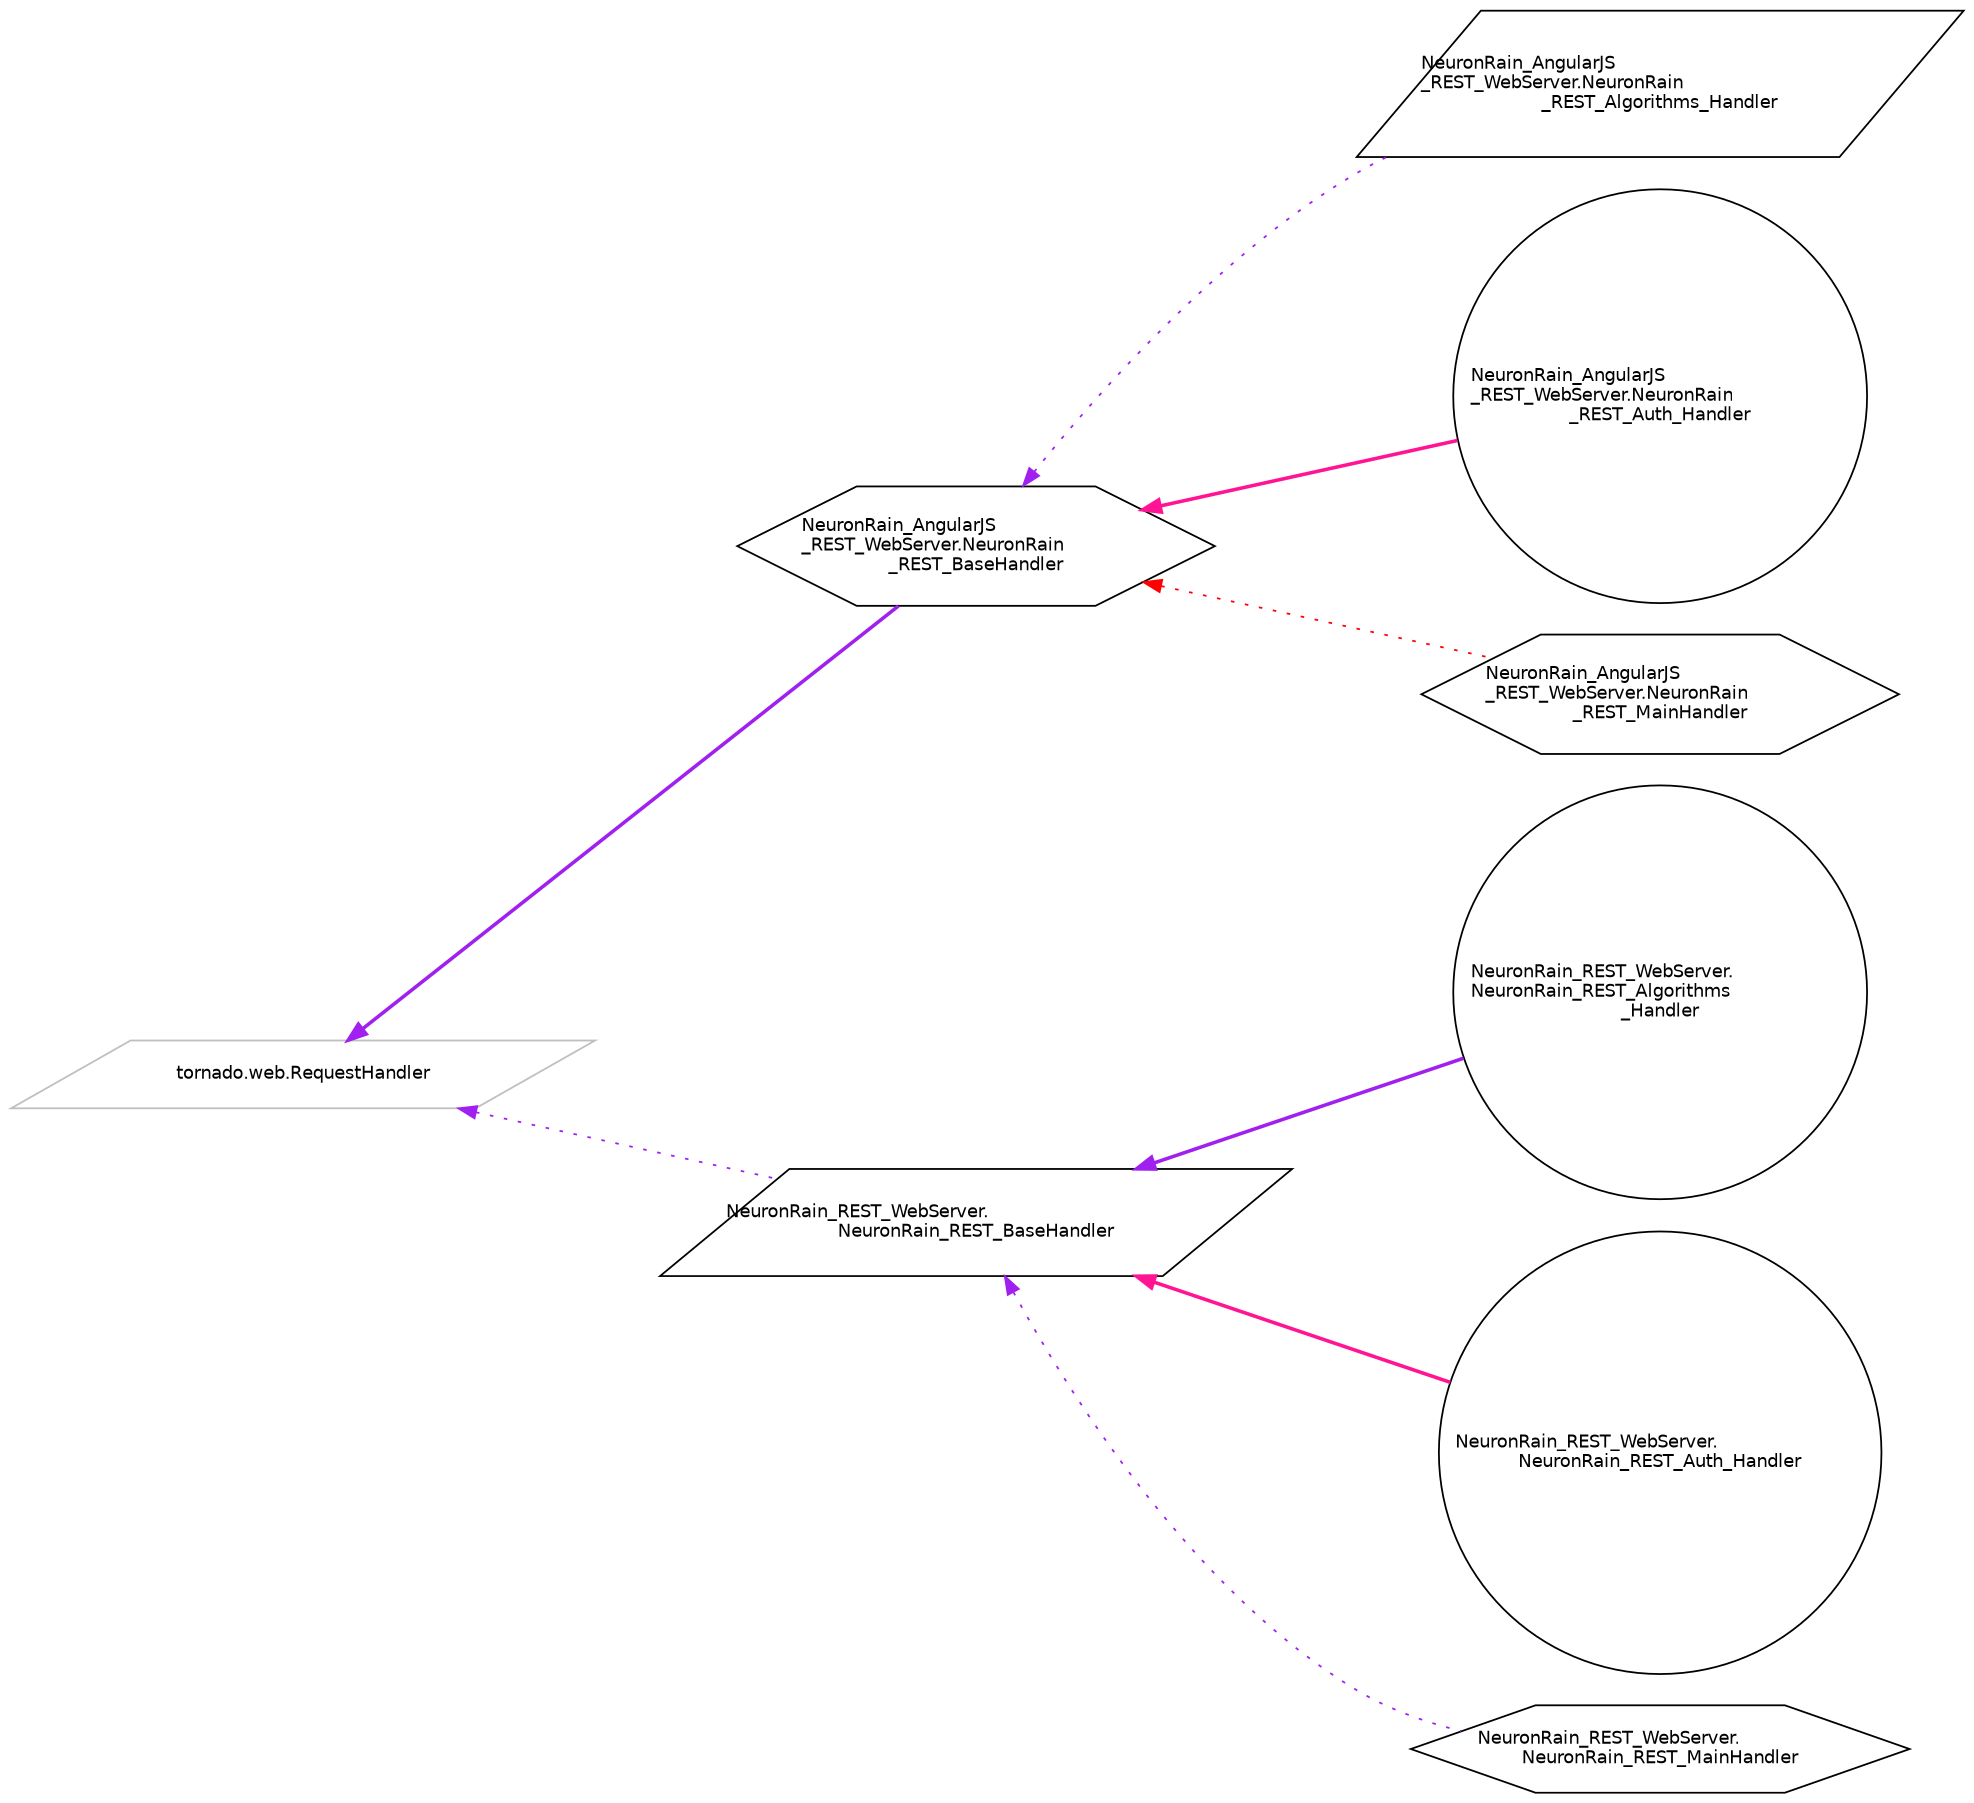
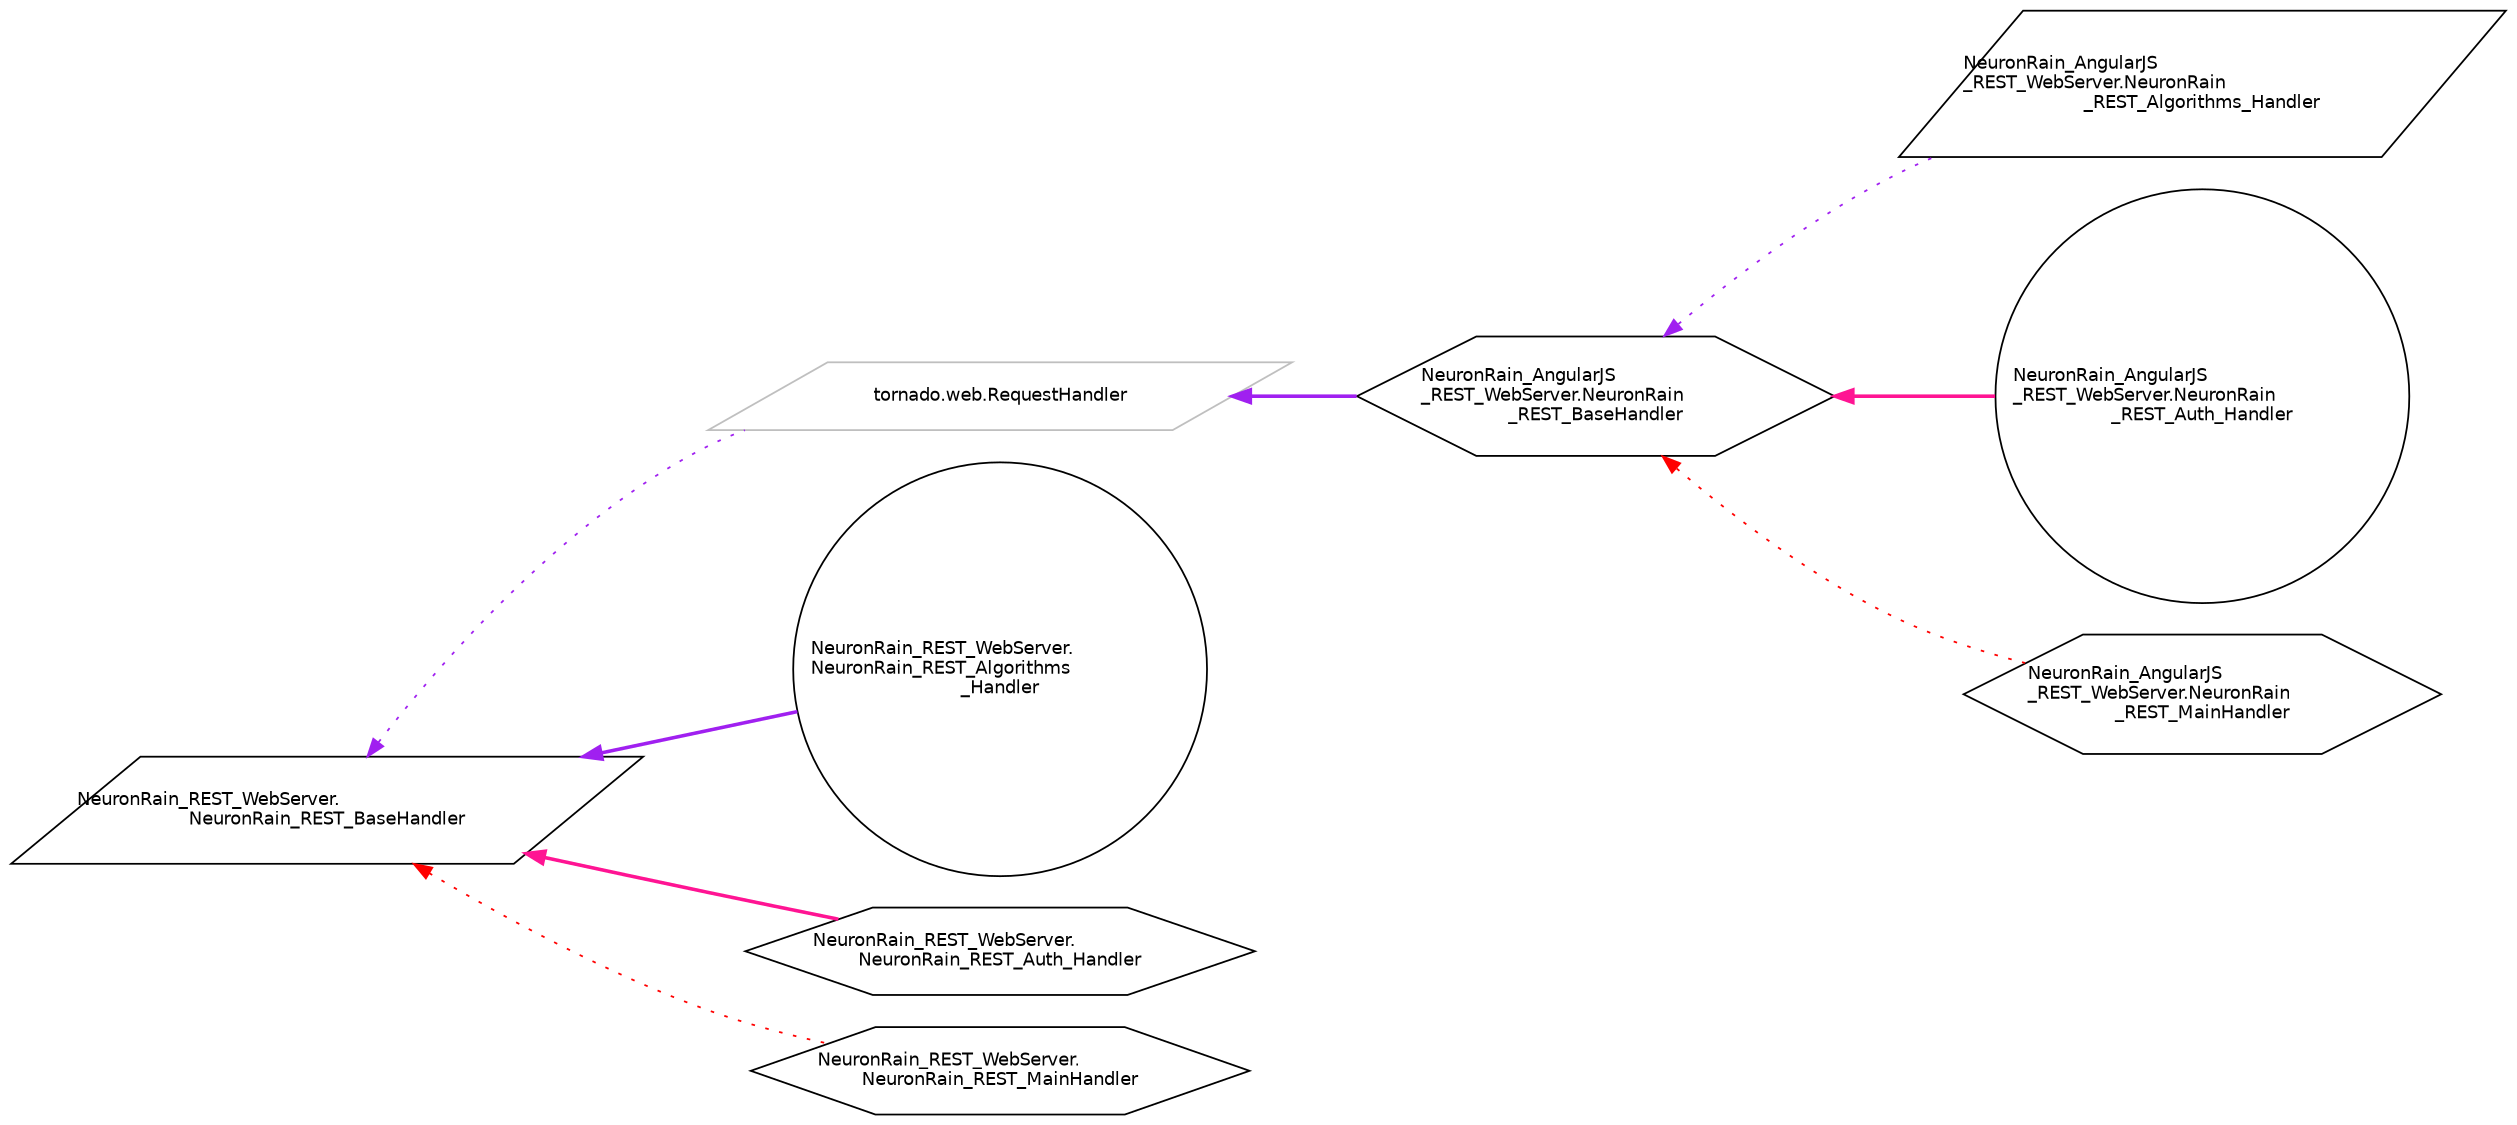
  digraph {
    rankdir=LR
    node [color=black fillcolor=white fontname=Helvetica fontsize=10 shape=hexagon style=filled]
    edge [color=purple dir=back fontname=Helvetica fontsize=10 labelfontname=Helvetica labelfontsize=10 style=bold]
    n1 [color=grey75 height=0.2 label="tornado.web.RequestHandler" shape=parallelogram width=0.4]
    n2 [height=0.2 label="NeuronRain_AngularJS\l_REST_WebServer.NeuronRain\l_REST_BaseHandler" width=0.4]
    n3 [height=0.2 label="NeuronRain_REST_WebServer.\lNeuronRain_REST_BaseHandler" shape=parallelogram width=0.4]
    n4 [height=0.2 label="NeuronRain_AngularJS\l_REST_WebServer.NeuronRain\l_REST_Algorithms_Handler" shape=parallelogram width=0.4]
    n5 [height=0.2 label="NeuronRain_AngularJS\l_REST_WebServer.NeuronRain\l_REST_Auth_Handler" shape=circle width=0.4]
    n6 [height=0.2 label="NeuronRain_AngularJS\l_REST_WebServer.NeuronRain\l_REST_MainHandler" width=0.4]
    n7 [height=0.2 label="NeuronRain_REST_WebServer.\lNeuronRain_REST_Algorithms\l_Handler" shape=circle width=0.4]
-   n8 [height=0.2 label="NeuronRain_REST_WebServer.\lNeuronRain_REST_Auth_Handler" shape=circle width=0.4]
+   n8 [height=0.2 label="NeuronRain_REST_WebServer.\lNeuronRain_REST_Auth_Handler" width=0.4]
    n9 [height=0.2 label="NeuronRain_REST_WebServer.\lNeuronRain_REST_MainHandler" width=0.4]
    n1 -> n2
-   n1 -> n3 [style=dotted]
+   n3 -> n1 [style=dotted]
    n2 -> n4 [style=dotted]
    n2 -> n5 [color=deeppink]
    n2 -> n6 [color=red style=dotted]
    n3 -> n7
    n3 -> n8 [color=deeppink]
-   n3 -> n9 [style=dotted]
+   n3 -> n9 [color=red style=dotted]
  }
